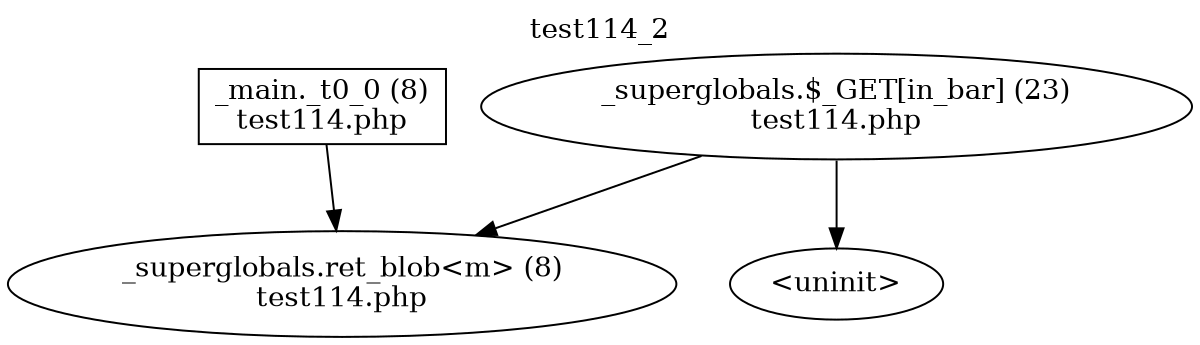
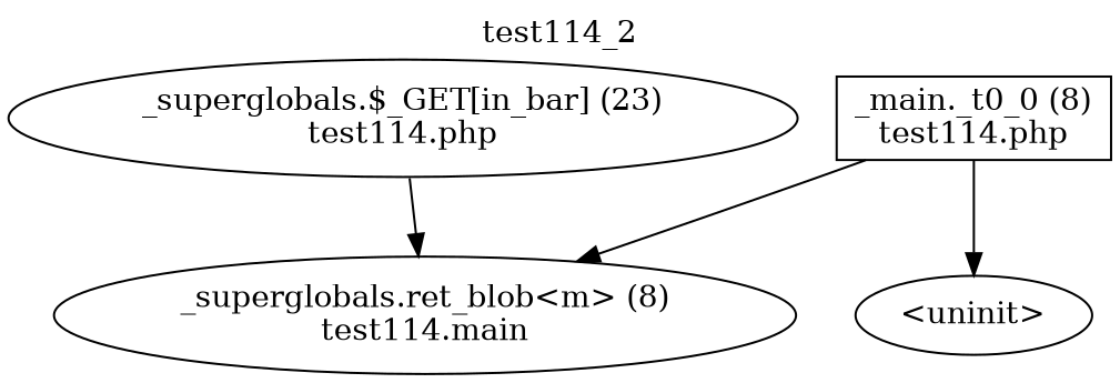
  digraph {
    label=test114_2
    labelloc=t
    node [shape=ellipse]
    n1 [label="_main._t0_0 (8)\ntest114.php" shape=box]
-   n2 [label="_superglobals.ret_blob<m> (8)\ntest114.php"]
+   n2 [label="_superglobals.ret_blob<m> (8)\ntest114.main"]
    n3 [label="_superglobals.$_GET[in_bar] (23)\ntest114.php"]
    n4 [label="<uninit>"]
    n1 -> n2
    n3 -> n2
-   n3 -> n4
+   n1 -> n4
  }
